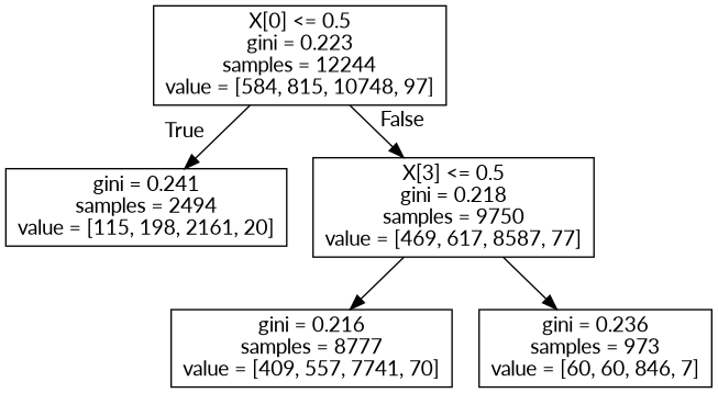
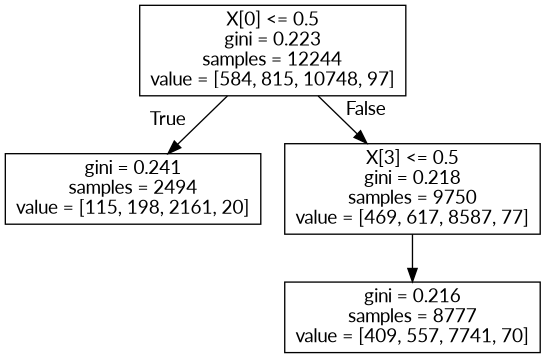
  digraph {
    fontname=Lato
    node [shape=box fontname=Lato]
    edge [fontname=Lato]
    n1 [label="X[0] <= 0.5\ngini = 0.223\nsamples = 12244\nvalue = [584, 815, 10748, 97]"]
    n2 [label="gini = 0.241\nsamples = 2494\nvalue = [115, 198, 2161, 20]"]
    n3 [label="X[3] <= 0.5\ngini = 0.218\nsamples = 9750\nvalue = [469, 617, 8587, 77]"]
    n4 [label="gini = 0.216\nsamples = 8777\nvalue = [409, 557, 7741, 70]"]
-   n5 [label="gini = 0.236\nsamples = 973\nvalue = [60, 60, 846, 7]"]
    n1 -> n2 [headlabel=True labelangle=45 labeldistance=2.5]
    n1 -> n3 [headlabel=False labelangle=-45 labeldistance=2.5]
    n3 -> n4
-   n3 -> n5
  }
